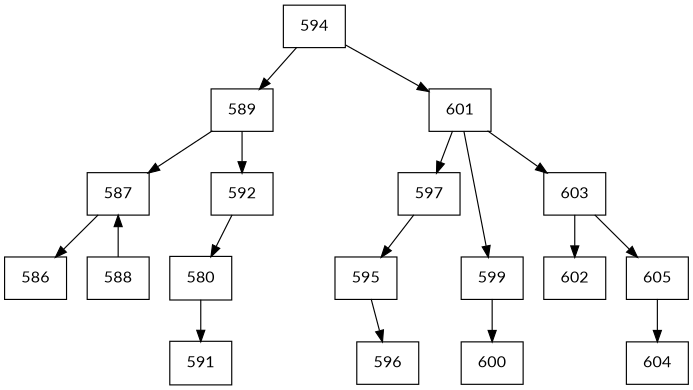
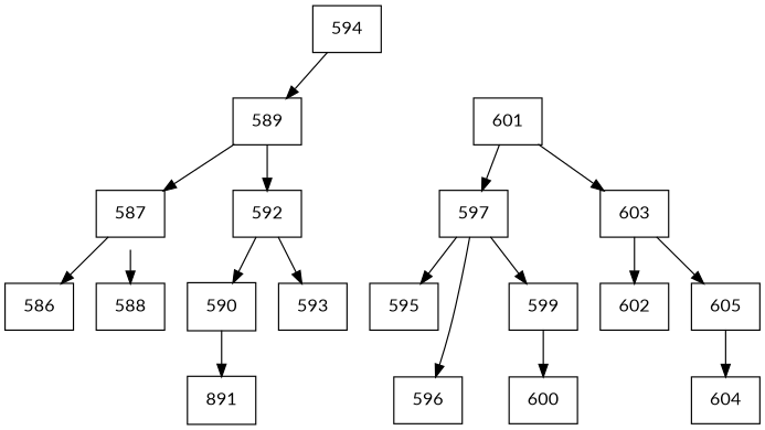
  digraph {
    concentrate=true
    fontname=Lato
    rankdir=UD
    node [fontname=Lato shape=record]
    edge [fontname=Lato]
    n1 [label=594]
    n2 [label=589]
    n3 [label=601]
    n4 [label=587]
    n5 [label=592]
    n6 [label=597]
    n7 [label=603]
    n8 [label=586]
    n9 [label=588]
-   n10 [label=580]
-   n12 [label=591]
+   n10 [label=590]
+   n11 [label=593]
+   n12 [label=891]
    n13 [label=595]
    n14 [label=599]
    n15 [label=602]
    n16 [label=605]
    n17 [label=596]
    n18 [label=600]
    n19 [label=604]
    n1 -> n2
-   n1 -> n3
    n2 -> n4
    n2 -> n5
    n3 -> n6
    n3 -> n7
    n4 -> n8
-   n9 -> n4
+   n4 -> n9
    n5 -> n10
+   n5 -> n11
    n6 -> n13
-   n3 -> n14
+   n6 -> n14
    n7 -> n15
    n7 -> n16
    n10 -> n12
-   n13 -> n17
+   n6 -> n17
    n14 -> n18
    n16 -> n19
  }
